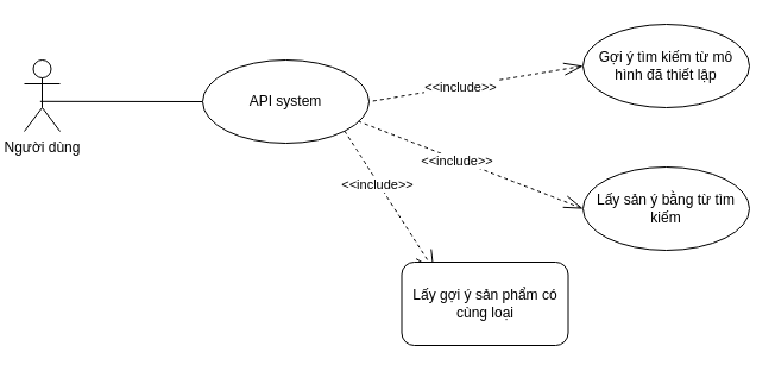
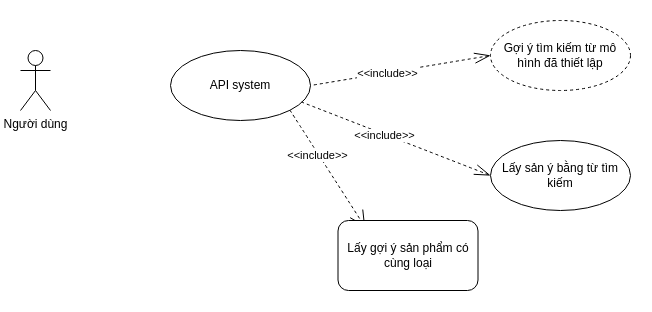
  <mxCell id="0" />
  <mxCell id="1" parent="0" />
- <mxCell id="2" style="edgeStyle=none;html=1;exitX=0.444;exitY=0.58;exitDx=0;exitDy=0;exitPerimeter=0;entryX=0;entryY=0.5;entryDx=0;entryDy=0;endArrow=none;endFill=0;" parent="1" source="3" target="6" edge="1"><mxGeometry relative="1" as="geometry" /></mxCell>
  <mxCell id="3" value="Người dùng" style="shape=umlActor;verticalLabelPosition=bottom;verticalAlign=top;html=1;" parent="1" vertex="1"><mxGeometry x="20" y="50" width="30" height="60" as="geometry" /></mxCell>
  <mxCell id="4" style="edgeStyle=none;curved=1;rounded=0;orthogonalLoop=1;jettySize=auto;html=1;exitX=1;exitY=1;exitDx=0;exitDy=0;entryX=0.194;entryY=0.095;entryDx=0;entryDy=0;entryPerimeter=0;endArrow=open;startSize=14;endSize=14;sourcePerimeterSpacing=8;targetPerimeterSpacing=8;dashed=1;endFill=0;" parent="1" source="6" target="13" edge="1"><mxGeometry relative="1" as="geometry" /></mxCell>
  <mxCell id="5" value="&amp;lt;&amp;lt;include&amp;gt;&amp;gt;" style="edgeLabel;html=1;align=center;verticalAlign=middle;resizable=0;points=[];" parent="4" vertex="1" connectable="0"><mxGeometry x="-0.256" y="-1" relative="1" as="geometry"><mxPoint as="offset" /></mxGeometry></mxCell>
  <mxCell id="6" value="API system" style="ellipse;whiteSpace=wrap;html=1;" parent="1" vertex="1"><mxGeometry x="170" y="50" width="140" height="70" as="geometry" /></mxCell>
  <mxCell id="7" style="edgeStyle=none;curved=1;rounded=0;orthogonalLoop=1;jettySize=auto;html=1;exitX=0;exitY=0.5;exitDx=0;exitDy=0;entryX=1;entryY=0.5;entryDx=0;entryDy=0;endArrow=none;startSize=14;endSize=14;sourcePerimeterSpacing=8;targetPerimeterSpacing=8;endFill=0;startArrow=openThin;startFill=0;dashed=1;" parent="1" source="9" target="6" edge="1"><mxGeometry relative="1" as="geometry" /></mxCell>
  <mxCell id="8" value="&amp;lt;&amp;lt;include&amp;gt;&amp;gt;" style="edgeLabel;html=1;align=center;verticalAlign=middle;resizable=0;points=[];" parent="7" vertex="1" connectable="0"><mxGeometry x="0.151" relative="1" as="geometry"><mxPoint as="offset" /></mxGeometry></mxCell>
- <mxCell id="9" value="Gợi ý tìm kiếm từ mô hình đã thiết lập" style="ellipse;whiteSpace=wrap;html=1;" parent="1" vertex="1"><mxGeometry x="490" y="20" width="140" height="70" as="geometry" /></mxCell>
+ <mxCell id="9" value="Gợi ý tìm kiếm từ mô hình đã thiết lập" style="ellipse;whiteSpace=wrap;html=1;dashed=1;" parent="1" vertex="1"><mxGeometry x="490" y="20" width="140" height="70" as="geometry" /></mxCell>
  <mxCell id="10" value="Lấy sản ý bằng từ tìm kiếm" style="ellipse;whiteSpace=wrap;html=1;" parent="1" vertex="1"><mxGeometry x="490" y="140" width="140" height="70" as="geometry" /></mxCell>
  <mxCell id="11" style="edgeStyle=none;curved=1;rounded=0;orthogonalLoop=1;jettySize=auto;html=1;exitX=0;exitY=0.5;exitDx=0;exitDy=0;endArrow=none;startSize=14;endSize=14;sourcePerimeterSpacing=8;targetPerimeterSpacing=8;endFill=0;startArrow=openThin;startFill=0;dashed=1;entryX=0.937;entryY=0.737;entryDx=0;entryDy=0;entryPerimeter=0;" parent="1" source="10" target="6" edge="1"><mxGeometry relative="1" as="geometry"><mxPoint x="340" y="140" as="sourcePoint" /><mxPoint x="160" y="170" as="targetPoint" /></mxGeometry></mxCell>
  <mxCell id="12" value="&amp;lt;&amp;lt;include&amp;gt;&amp;gt;" style="edgeLabel;html=1;align=center;verticalAlign=middle;resizable=0;points=[];" parent="11" vertex="1" connectable="0"><mxGeometry x="0.122" y="1" relative="1" as="geometry"><mxPoint as="offset" /></mxGeometry></mxCell>
  <mxCell id="13" value="Lấy gợi ý sản phẩm có cùng loại" style="whiteSpace=wrap;html=1;rounded=1;" parent="1" vertex="1"><mxGeometry x="337.5" y="220" width="140" height="70" as="geometry" /></mxCell>
